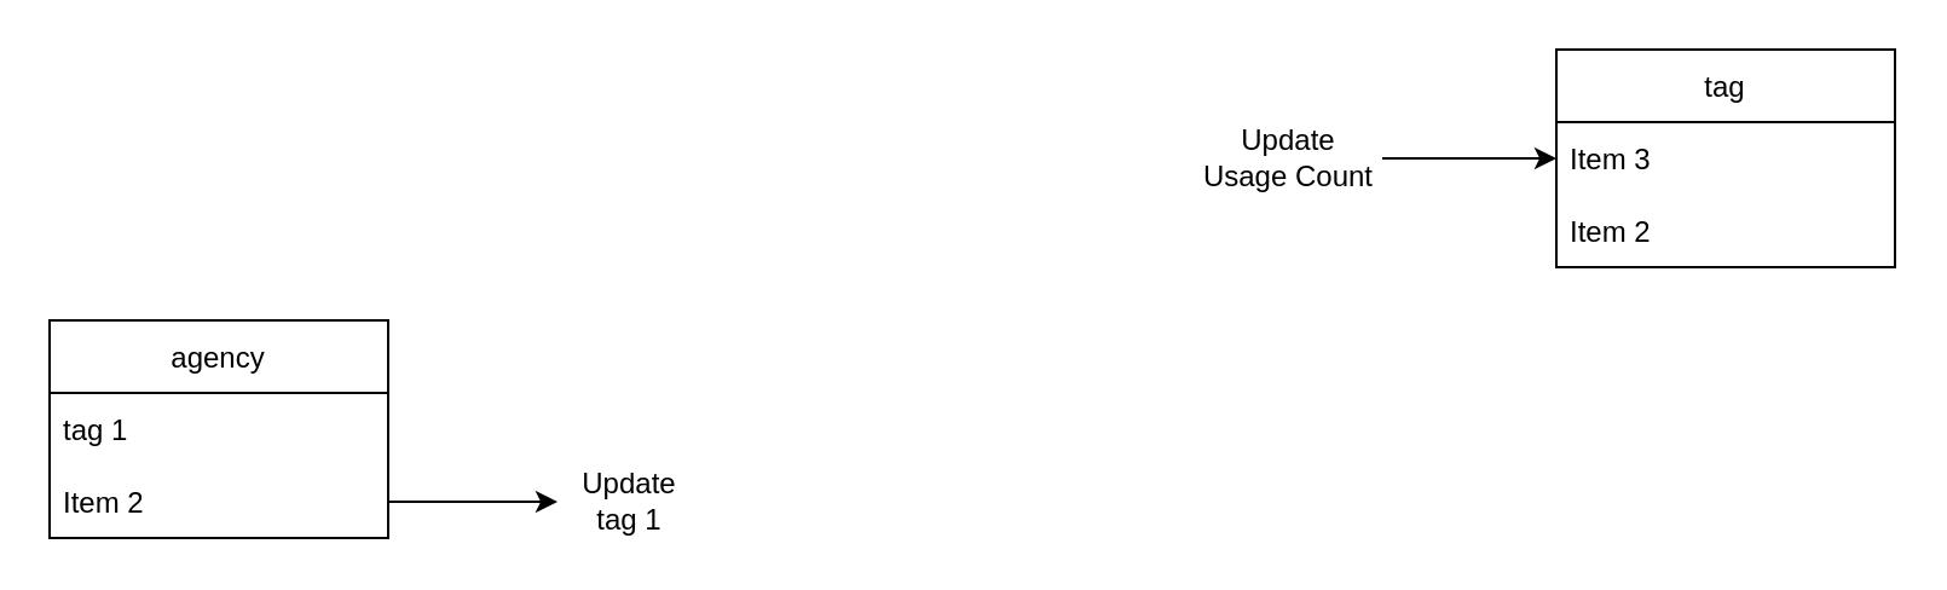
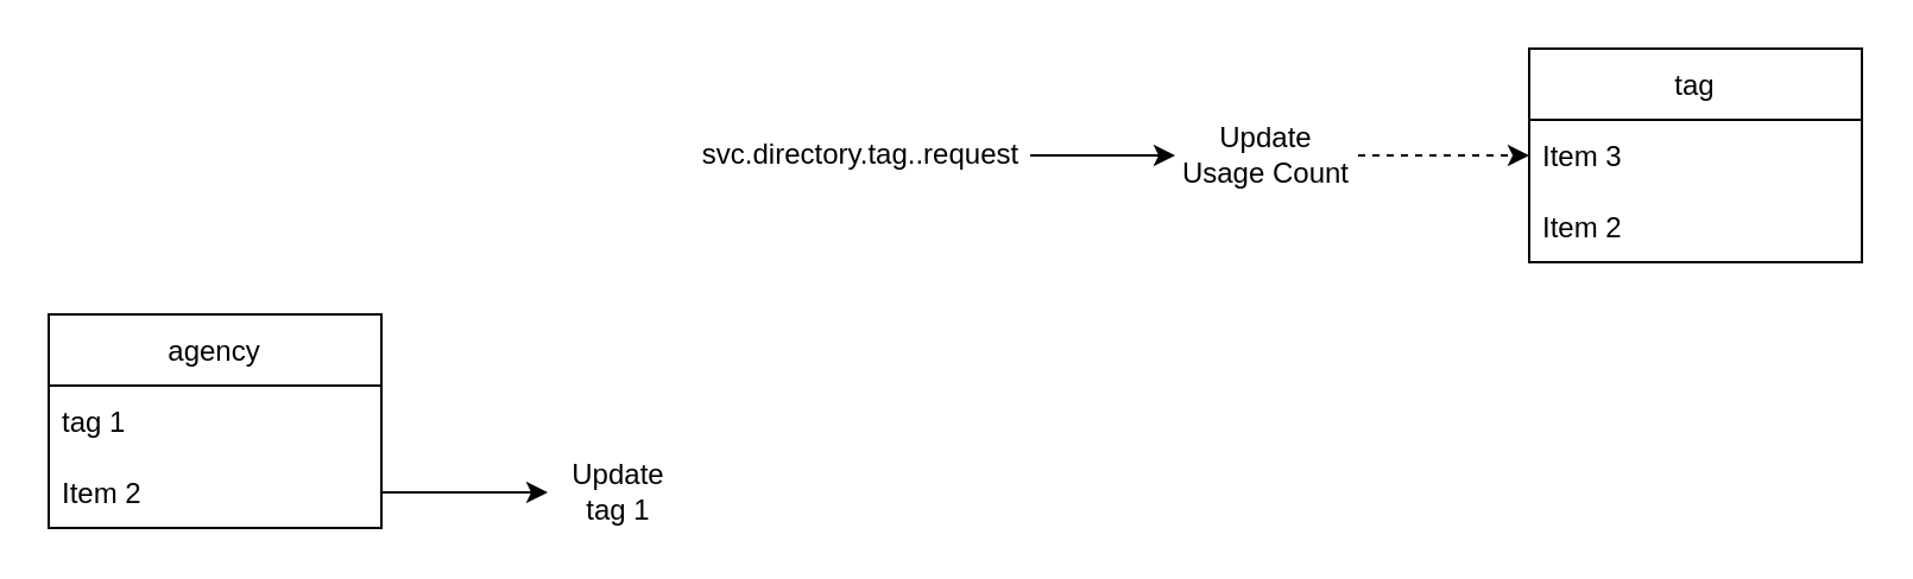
  <mxCell id="0" />
  <mxCell id="1" parent="0" />
  <mxCell id="2" value="agency" style="swimlane;fontStyle=0;childLayout=stackLayout;horizontal=1;startSize=30;horizontalStack=0;resizeParent=1;resizeParentMax=0;resizeLast=0;collapsible=1;marginBottom=0;" vertex="1" parent="1"><mxGeometry x="20" y="132" width="140" height="90" as="geometry" /></mxCell>
  <mxCell id="3" value="tag 1" style="text;strokeColor=none;fillColor=none;align=left;verticalAlign=middle;spacingLeft=4;spacingRight=4;overflow=hidden;points=[[0,0.5],[1,0.5]];portConstraint=eastwest;rotatable=0;" vertex="1" parent="2"><mxGeometry y="30" width="140" height="30" as="geometry" /></mxCell>
  <mxCell id="4" value="Item 2" style="text;strokeColor=none;fillColor=none;align=left;verticalAlign=middle;spacingLeft=4;spacingRight=4;overflow=hidden;points=[[0,0.5],[1,0.5]];portConstraint=eastwest;rotatable=0;" vertex="1" parent="2"><mxGeometry y="60" width="140" height="30" as="geometry" /></mxCell>
  <mxCell id="5" value="Update tag 1" style="text;html=1;strokeColor=none;fillColor=none;align=center;verticalAlign=middle;whiteSpace=wrap;rounded=0;" vertex="1" parent="1"><mxGeometry x="230" y="192" width="60" height="30" as="geometry" /></mxCell>
  <mxCell id="6" style="edgeStyle=orthogonalEdgeStyle;rounded=0;orthogonalLoop=1;jettySize=auto;html=1;" edge="1" parent="1" source="4" target="5"><mxGeometry relative="1" as="geometry" /></mxCell>
  <mxCell id="7" value="tag" style="swimlane;fontStyle=0;childLayout=stackLayout;horizontal=1;startSize=30;horizontalStack=0;resizeParent=1;resizeParentMax=0;resizeLast=0;collapsible=1;marginBottom=0;" vertex="1" parent="1"><mxGeometry x="643" y="20" width="140" height="90" as="geometry" /></mxCell>
  <mxCell id="8" value="Item 3" style="text;strokeColor=none;fillColor=none;align=left;verticalAlign=middle;spacingLeft=4;spacingRight=4;overflow=hidden;points=[[0,0.5],[1,0.5]];portConstraint=eastwest;rotatable=0;" vertex="1" parent="7"><mxGeometry y="30" width="140" height="30" as="geometry" /></mxCell>
  <mxCell id="9" value="Item 2" style="text;strokeColor=none;fillColor=none;align=left;verticalAlign=middle;spacingLeft=4;spacingRight=4;overflow=hidden;points=[[0,0.5],[1,0.5]];portConstraint=eastwest;rotatable=0;" vertex="1" parent="7"><mxGeometry y="60" width="140" height="30" as="geometry" /></mxCell>
- <mxCell id="10" style="edgeStyle=orthogonalEdgeStyle;rounded=0;orthogonalLoop=1;jettySize=auto;html=1;" edge="1" parent="1" source="11" target="8"><mxGeometry relative="1" as="geometry" /></mxCell>
+ <mxCell id="10" style="edgeStyle=orthogonalEdgeStyle;rounded=0;orthogonalLoop=1;jettySize=auto;html=1;dashed=1;" edge="1" parent="1" source="11" target="8"><mxGeometry relative="1" as="geometry" /></mxCell>
  <mxCell id="11" value="Update Usage Count" style="text;html=1;strokeColor=none;fillColor=none;align=center;verticalAlign=middle;whiteSpace=wrap;rounded=0;" vertex="1" parent="1"><mxGeometry x="494" y="50" width="77" height="30" as="geometry" /></mxCell>
+ <mxCell id="12" style="edgeStyle=orthogonalEdgeStyle;rounded=0;orthogonalLoop=1;jettySize=auto;html=1;" edge="1" parent="1" source="13" target="11"><mxGeometry relative="1" as="geometry" /></mxCell>
+ <mxCell id="13" value="svc.directory.tag..request" style="text;html=1;strokeColor=none;fillColor=none;align=center;verticalAlign=middle;whiteSpace=wrap;rounded=0;" vertex="1" parent="1"><mxGeometry x="291" y="50" width="142" height="30" as="geometry" /></mxCell>
